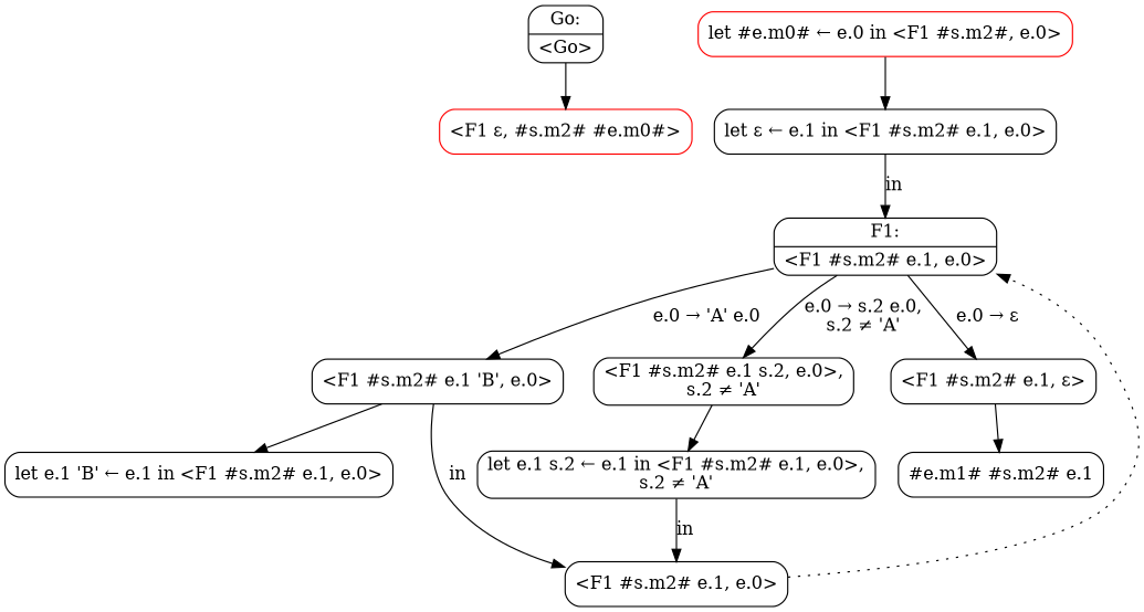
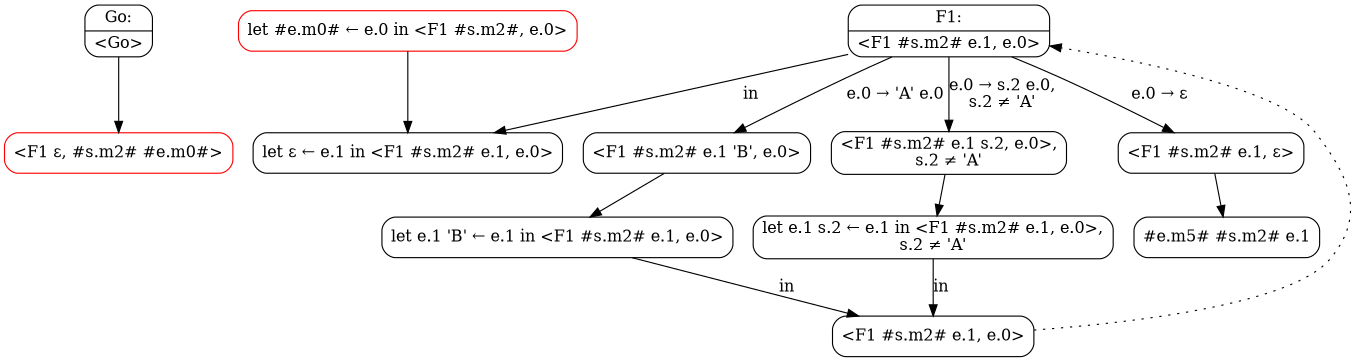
  digraph {
    node [shape=box style=rounded]
    n1 [label="{Go:|\<Go\>}" shape=record]
    n2 [color=red label="<F1 ε, #s.m2# #e.m0#>"]
    n3 [color=red label="let #e.m0# ← e.0 in <F1 #s.m2#, e.0>"]
    n4 [label="let ε ← e.1 in <F1 #s.m2# e.1, e.0>"]
    n5 [label="{F1:|\<F1 #s.m2# e.1, e.0\>}" shape=record]
    n6 [label="<F1 #s.m2# e.1 'B', e.0>"]
    n7 [label="<F1 #s.m2# e.1 s.2, e.0>,\ns.2 ≠ 'A'"]
    n8 [label="<F1 #s.m2# e.1, ε>"]
    n9 [label="let e.1 'B' ← e.1 in <F1 #s.m2# e.1, e.0>"]
    n10 [label="let e.1 s.2 ← e.1 in <F1 #s.m2# e.1, e.0>,\ns.2 ≠ 'A'"]
-   n11 [label="#e.m1# #s.m2# e.1"]
+   n11 [label="#e.m5# #s.m2# e.1"]
    n12 [label="<F1 #s.m2# e.1, e.0>"]
    n1 -> n2
    n3 -> n4
-   n4 -> n5 [label=in]
+   n5 -> n4 [label=in]
    n5 -> n6 [label="e.0 → 'A' e.0"]
    n5 -> n7 [label="e.0 → s.2 e.0,\ns.2 ≠ 'A'"]
    n5 -> n8 [label="e.0 → ε"]
    n6 -> n9
    n7 -> n10
    n8 -> n11
-   n6 -> n12 [label=in]
+   n9 -> n12 [label=in]
    n10 -> n12 [label=in]
    n12 -> n5 [style=dotted]
  }
